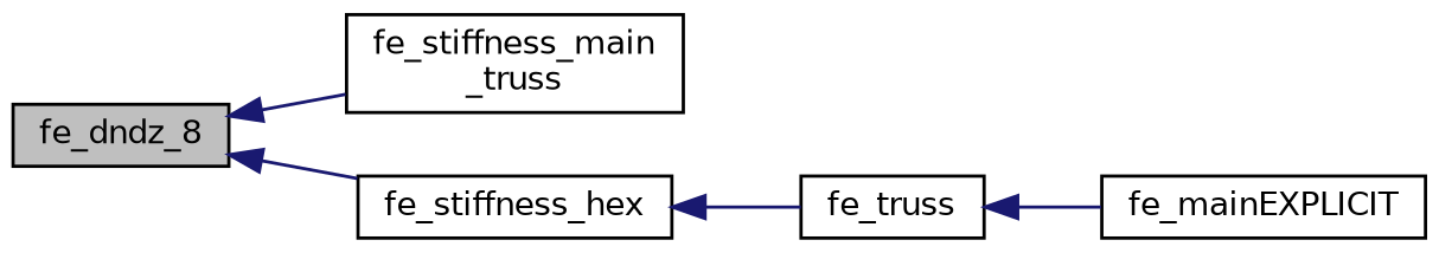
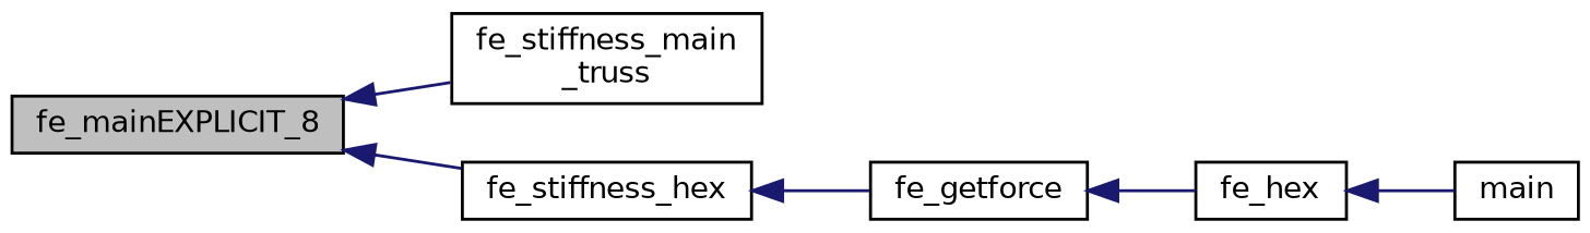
  digraph {
    rankdir=LR
    node [color=black fillcolor=white fontname=Helvetica fontsize=10 shape=record style=filled]
    edge [color=midnightblue dir=back fontname=Helvetica fontsize=10 labelfontname=Helvetica labelfontsize=10 style=solid]
-   n1 [fillcolor=grey75 fontcolor=black height=0.2 label=fe_dndz_8 width=0.4]
+   n1 [fillcolor=grey75 fontcolor=black height=0.2 label=fe_mainEXPLICIT_8 width=0.4]
    n2 [height=0.2 label="fe_stiffness_main\l_truss" width=0.4]
    n3 [height=0.2 label=fe_stiffness_hex width=0.4]
-   n4 [height=0.2 label=fe_truss width=0.4]
-   n5 [height=0.2 label=fe_mainEXPLICIT width=0.4]
+   n4 [height=0.2 label=fe_getforce width=0.4]
+   n5 [height=0.2 label=fe_hex width=0.4]
+   n6 [height=0.2 label=main width=0.4]
    n1 -> n2
    n1 -> n3
    n3 -> n4
    n4 -> n5
+   n5 -> n6
  }
